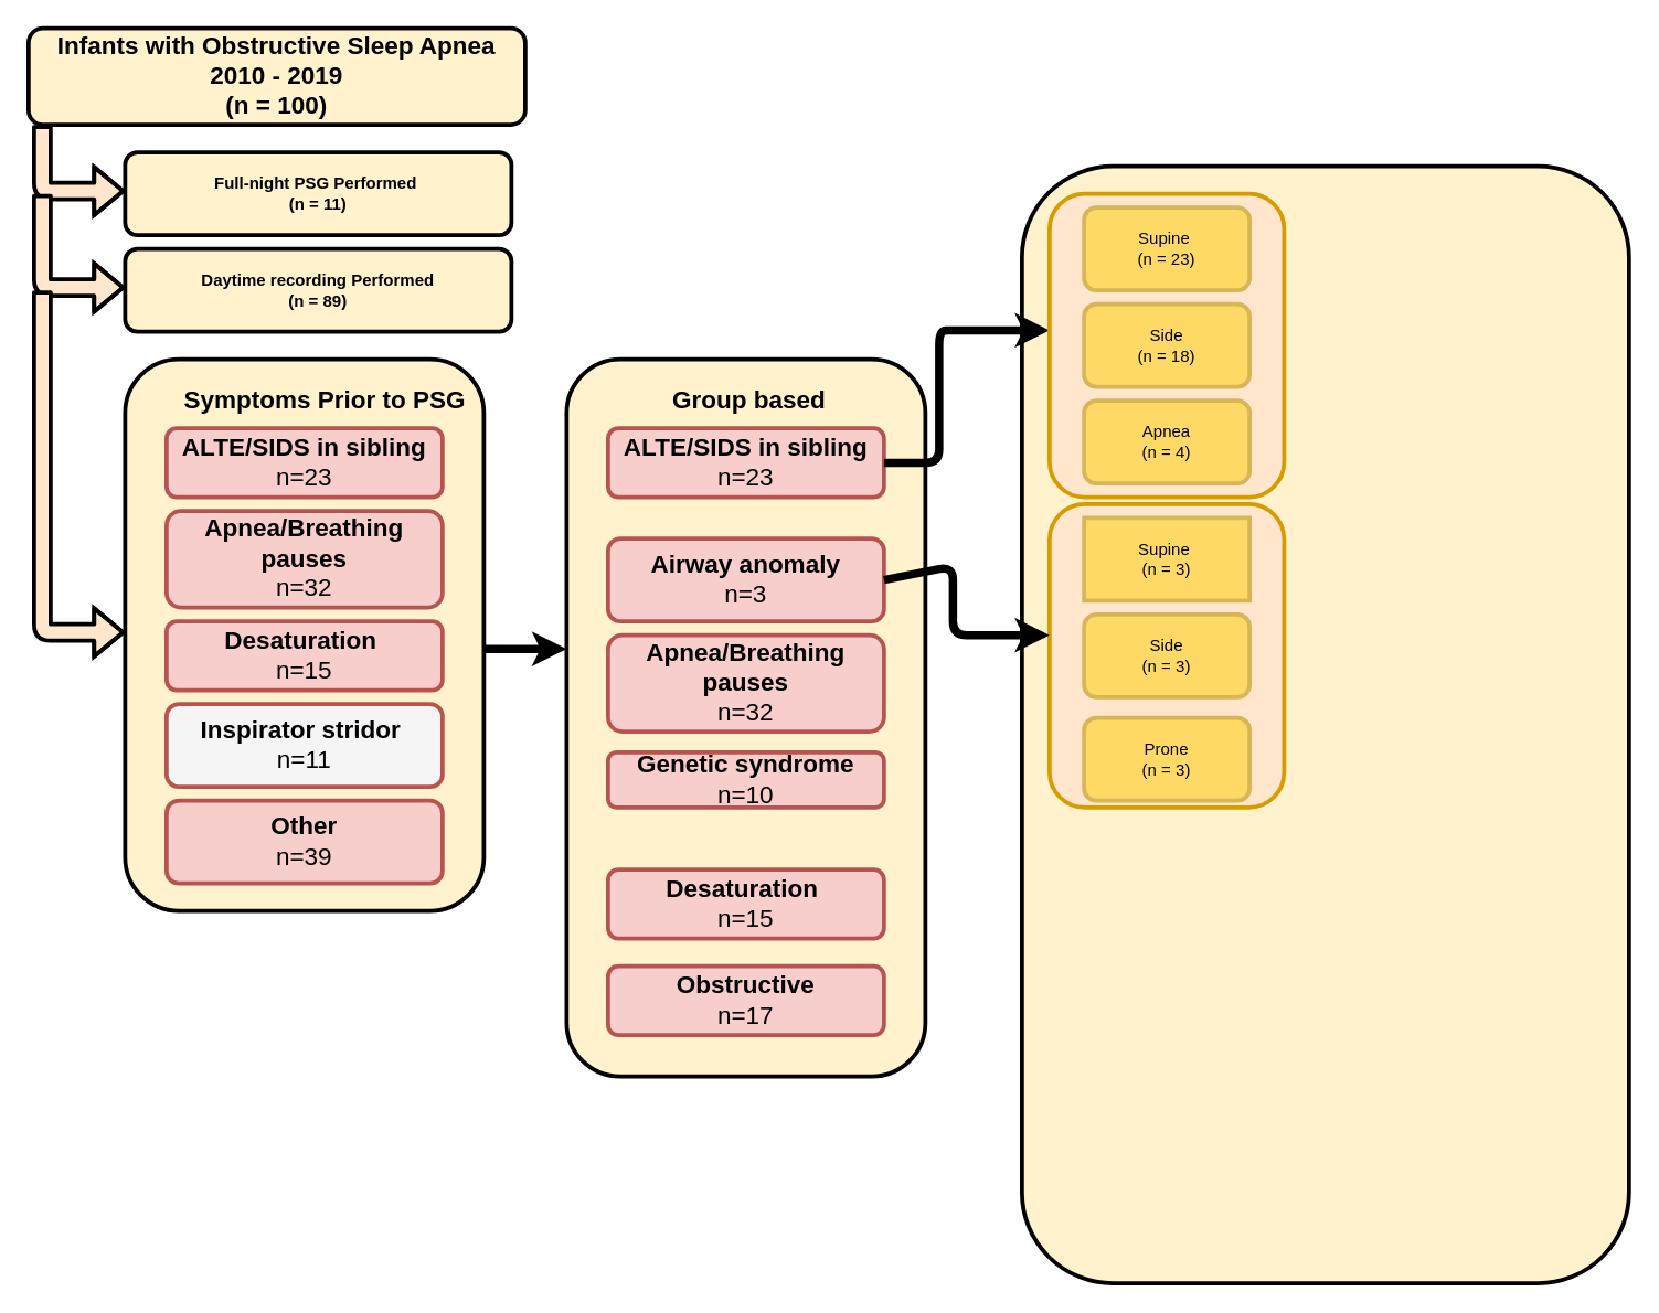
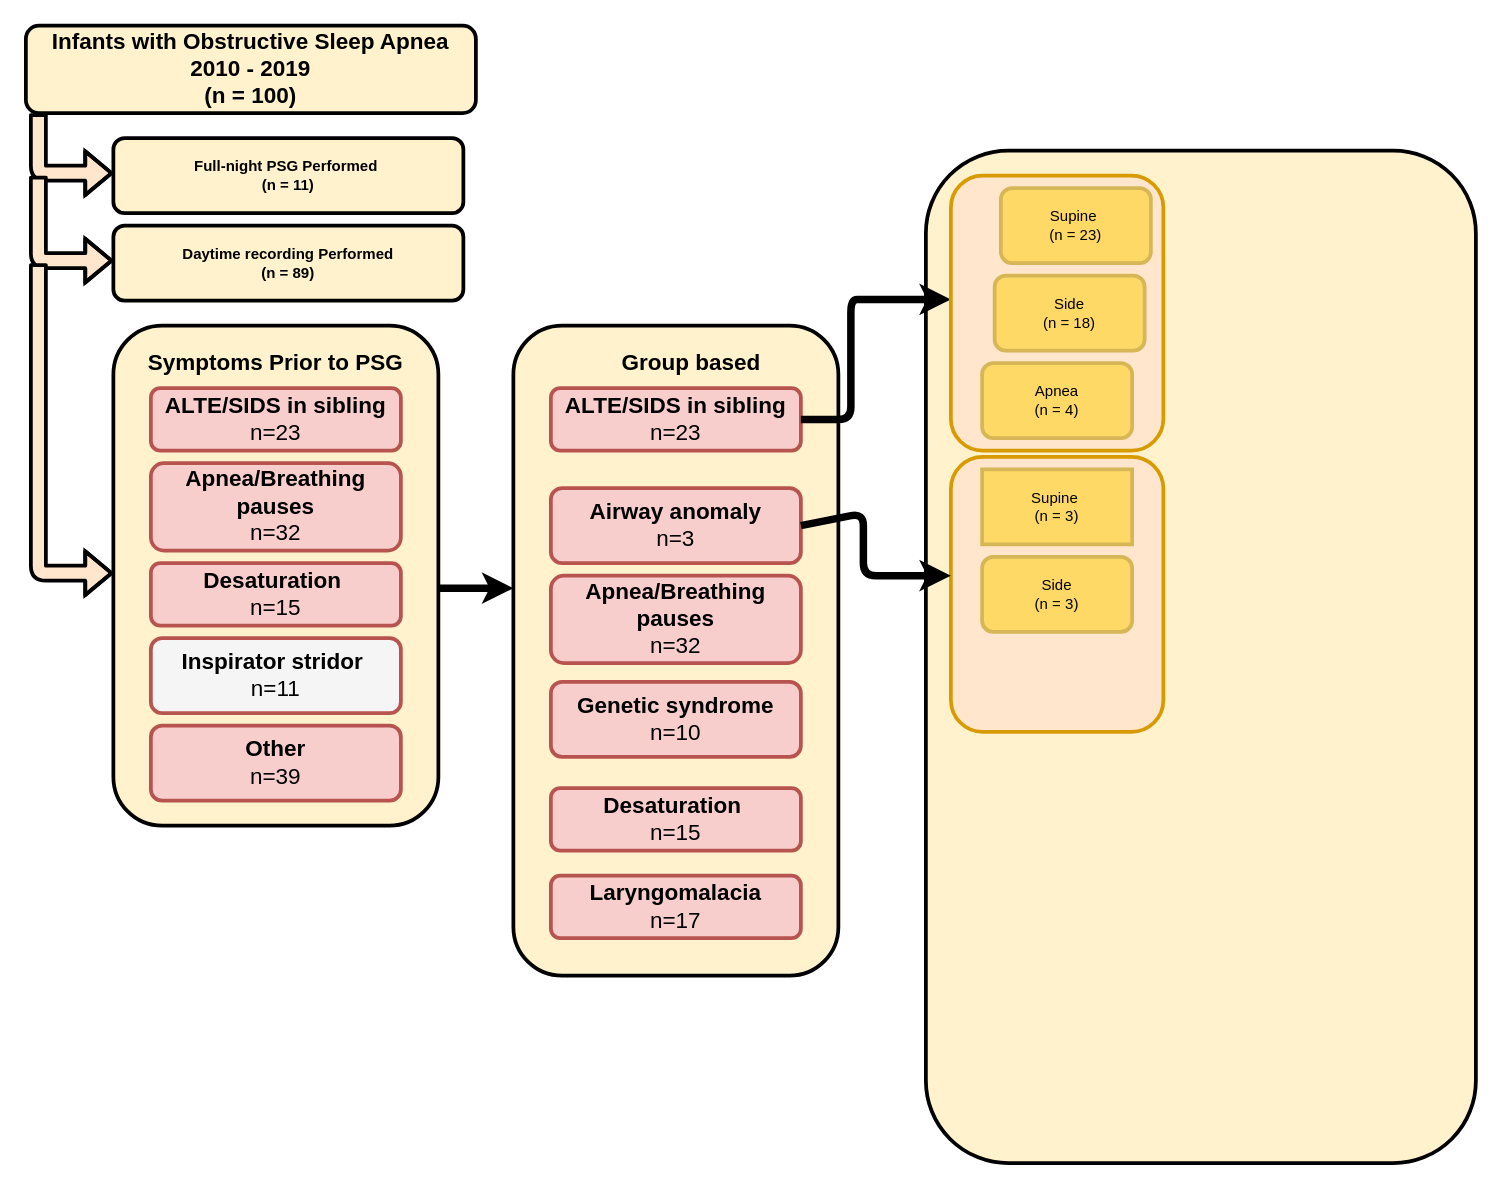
  <mxCell id="0" />
  <mxCell id="1" parent="0" />
  <mxCell id="2" value="&lt;b style=&quot;font-size: 18px&quot;&gt;Infants with Obstructive Sleep Apnea&lt;br&gt;2010 - 2019&lt;br&gt;(n = 100)&lt;/b&gt;" style="rounded=1;whiteSpace=wrap;html=1;fillColor=#fff2cc;strokeWidth=3;" parent="1" vertex="1"><mxGeometry x="20" width="360" height="70" as="geometry" y="20" /></mxCell>
  <mxCell id="3" value="" style="rounded=1;whiteSpace=wrap;html=1;fillColor=#fff2cc;strokeWidth=3;" parent="1" vertex="1"><mxGeometry x="90" y="260" width="260" height="400" as="geometry" /></mxCell>
  <mxCell id="4" value="&lt;font size=&quot;4&quot;&gt;&lt;b&gt;Desaturation&amp;nbsp;&lt;/b&gt;&lt;br&gt;n=15&lt;br&gt;&lt;/font&gt;" style="rounded=1;whiteSpace=wrap;html=1;fillColor=#f8cecc;strokeWidth=3;strokeColor=#b85450;" parent="1" vertex="1"><mxGeometry x="120" y="450" width="200" height="50" as="geometry" /></mxCell>
  <mxCell id="5" value="&lt;font size=&quot;4&quot;&gt;&lt;b&gt;Apnea/Breathing pauses&lt;/b&gt;&lt;br&gt;n=32&lt;br&gt;&lt;/font&gt;" style="rounded=1;whiteSpace=wrap;html=1;fillColor=#f8cecc;strokeWidth=3;strokeColor=#b85450;" parent="1" vertex="1"><mxGeometry x="120" y="370" width="200" height="70" as="geometry" /></mxCell>
  <mxCell id="6" value="&lt;font size=&quot;4&quot;&gt;&lt;b&gt;Inspirator stridor&amp;nbsp;&lt;/b&gt;&lt;br&gt;n=11&lt;br&gt;&lt;/font&gt;" style="rounded=1;whiteSpace=wrap;html=1;fillColor=#f5f5f5;strokeWidth=3;strokeColor=#b85450;" parent="1" vertex="1"><mxGeometry x="120" y="510" width="200" height="60" as="geometry" /></mxCell>
  <mxCell id="7" value="&lt;font size=&quot;4&quot;&gt;&lt;b&gt;Other&lt;/b&gt;&lt;br&gt;n=39&lt;br&gt;&lt;/font&gt;" style="rounded=1;whiteSpace=wrap;html=1;fillColor=#f8cecc;strokeWidth=3;strokeColor=#b85450;" parent="1" vertex="1"><mxGeometry x="120" y="580" width="200" height="60" as="geometry" /></mxCell>
- <mxCell id="8" value="&lt;b&gt;&lt;font style=&quot;font-size: 18px&quot;&gt;Symptoms Prior to PSG&lt;/font&gt;&lt;/b&gt;" style="text;html=1;strokeColor=none;fillColor=none;align=center;verticalAlign=middle;whiteSpace=wrap;rounded=0;" parent="1" vertex="1"><mxGeometry x="125" y="280" width="220" height="20" as="geometry" /></mxCell>
+ <mxCell id="8" value="&lt;b&gt;&lt;font style=&quot;font-size: 18px&quot;&gt;Symptoms Prior to PSG&lt;/font&gt;&lt;/b&gt;" style="text;html=1;strokeColor=none;fillColor=none;align=center;verticalAlign=middle;whiteSpace=wrap;rounded=0;" parent="1" vertex="1"><mxGeometry x="110" y="280" width="220" height="20" as="geometry" /></mxCell>
  <mxCell id="9" value="&lt;font size=&quot;4&quot;&gt;&lt;b&gt;ALTE/SIDS in sibling&lt;/b&gt;&lt;br&gt;n=23&lt;br&gt;&lt;/font&gt;" style="rounded=1;whiteSpace=wrap;html=1;fillColor=#f8cecc;strokeWidth=3;strokeColor=#b85450;" parent="1" vertex="1"><mxGeometry x="120" y="310" width="200" height="50" as="geometry" /></mxCell>
  <mxCell id="10" value="&lt;b&gt;Full-night PSG Performed&amp;nbsp;&lt;br&gt;(n = 11)&lt;/b&gt;" style="rounded=1;whiteSpace=wrap;html=1;fillColor=#fff2cc;strokeWidth=3;" parent="1" vertex="1"><mxGeometry x="90" y="110" width="280" height="60" as="geometry" /></mxCell>
  <mxCell id="11" value="&lt;b&gt;Daytime recording Performed&lt;br&gt;(n = 89)&lt;/b&gt;" style="rounded=1;whiteSpace=wrap;html=1;fillColor=#fff2cc;strokeWidth=3;" parent="1" vertex="1"><mxGeometry x="90" y="180" width="280" height="60" as="geometry" /></mxCell>
  <mxCell id="12" value="" style="shape=flexArrow;endArrow=classic;html=1;fillColor=#ffe6cc;strokeWidth=3;" parent="1" edge="1"><mxGeometry width="50" height="50" relative="1" as="geometry"><mxPoint x="30" y="90" as="sourcePoint" /><mxPoint x="90" y="138" as="targetPoint" /><Array as="points"><mxPoint x="30" y="138" /></Array></mxGeometry></mxCell>
  <mxCell id="13" value="" style="shape=flexArrow;endArrow=classic;html=1;fillColor=#ffe6cc;strokeWidth=3;" parent="1" edge="1"><mxGeometry width="50" height="50" relative="1" as="geometry"><mxPoint x="30" y="140" as="sourcePoint" /><mxPoint x="90" y="208" as="targetPoint" /><Array as="points"><mxPoint x="30" y="208" /></Array></mxGeometry></mxCell>
  <mxCell id="14" value="" style="shape=flexArrow;endArrow=classic;html=1;fillColor=#ffe6cc;strokeWidth=3;" edge="1" parent="1"><mxGeometry width="50" height="50" relative="1" as="geometry"><mxPoint x="30" y="210" as="sourcePoint" /><mxPoint x="90" y="458" as="targetPoint" /><Array as="points"><mxPoint x="30" y="458" /></Array></mxGeometry></mxCell>
  <mxCell id="15" value="" style="rounded=1;whiteSpace=wrap;html=1;fillColor=#fff2cc;strokeWidth=3;" vertex="1" parent="1"><mxGeometry x="410" y="260" width="260" height="520" as="geometry" /></mxCell>
  <mxCell id="16" value="" style="rounded=1;whiteSpace=wrap;html=1;fillColor=#fff2cc;strokeWidth=3;" vertex="1" parent="1"><mxGeometry x="740" y="120" width="440" height="810" as="geometry" /></mxCell>
- <mxCell id="17" value="&lt;b&gt;&lt;font style=&quot;font-size: 18px&quot;&gt;Group based&amp;nbsp;&lt;/font&gt;&lt;/b&gt;" style="text;html=1;strokeColor=none;fillColor=none;align=center;verticalAlign=middle;whiteSpace=wrap;rounded=0;" vertex="1" parent="1"><mxGeometry x="450" y="280" width="190" height="20" as="geometry" /></mxCell>
+ <mxCell id="17" value="&lt;b&gt;&lt;font style=&quot;font-size: 18px&quot;&gt;Group based&amp;nbsp;&lt;/font&gt;&lt;/b&gt;" style="text;html=1;strokeColor=none;fillColor=none;align=center;verticalAlign=middle;whiteSpace=wrap;rounded=0;" vertex="1" parent="1"><mxGeometry x="460" y="280" width="190" height="20" as="geometry" /></mxCell>
  <mxCell id="18" value="&lt;font size=&quot;4&quot;&gt;&lt;b&gt;ALTE/SIDS in sibling&lt;/b&gt;&lt;br&gt;n=23&lt;br&gt;&lt;/font&gt;" style="rounded=1;whiteSpace=wrap;html=1;fillColor=#f8cecc;strokeWidth=3;strokeColor=#b85450;" vertex="1" parent="1"><mxGeometry x="440" y="310" width="200" height="50" as="geometry" /></mxCell>
  <mxCell id="19" value="&lt;font size=&quot;4&quot;&gt;&lt;b&gt;Apnea/Breathing pauses&lt;/b&gt;&lt;br&gt;n=32&lt;br&gt;&lt;/font&gt;" style="rounded=1;whiteSpace=wrap;html=1;fillColor=#f8cecc;strokeWidth=3;strokeColor=#b85450;" vertex="1" parent="1"><mxGeometry x="440" y="460" width="200" height="70" as="geometry" /></mxCell>
  <mxCell id="20" value="&lt;font size=&quot;4&quot;&gt;&lt;b&gt;Desaturation&amp;nbsp;&lt;/b&gt;&lt;br&gt;n=15&lt;br&gt;&lt;/font&gt;" style="rounded=1;whiteSpace=wrap;html=1;fillColor=#f8cecc;strokeWidth=3;strokeColor=#b85450;" vertex="1" parent="1"><mxGeometry x="440" y="630" width="200" height="50" as="geometry" /></mxCell>
  <mxCell id="21" value="&lt;font size=&quot;4&quot;&gt;&lt;b&gt;Airway anomaly&lt;/b&gt;&lt;br&gt;n=3&lt;br&gt;&lt;/font&gt;" style="rounded=1;whiteSpace=wrap;html=1;fillColor=#f8cecc;strokeWidth=3;strokeColor=#b85450;" vertex="1" parent="1"><mxGeometry x="440" y="390" width="200" height="60" as="geometry" /></mxCell>
- <mxCell id="22" value="&lt;font size=&quot;4&quot;&gt;&lt;b&gt;Genetic syndrome&lt;/b&gt;&lt;br&gt;n=10&lt;br&gt;&lt;/font&gt;" style="rounded=1;whiteSpace=wrap;html=1;fillColor=#f8cecc;strokeWidth=3;strokeColor=#b85450;" vertex="1" parent="1"><mxGeometry x="440" y="545" width="200" height="40" as="geometry" /></mxCell>
- <mxCell id="23" value="&lt;font size=&quot;4&quot;&gt;&lt;b&gt;Obstructive&lt;/b&gt;&lt;br&gt;n=17&lt;br&gt;&lt;/font&gt;" style="rounded=1;whiteSpace=wrap;html=1;fillColor=#f8cecc;strokeWidth=3;strokeColor=#b85450;" vertex="1" parent="1"><mxGeometry x="440" y="700" width="200" height="50" as="geometry" /></mxCell>
+ <mxCell id="22" value="&lt;font size=&quot;4&quot;&gt;&lt;b&gt;Genetic syndrome&lt;/b&gt;&lt;br&gt;n=10&lt;br&gt;&lt;/font&gt;" style="rounded=1;whiteSpace=wrap;html=1;fillColor=#f8cecc;strokeWidth=3;strokeColor=#b85450;" vertex="1" parent="1"><mxGeometry x="440" y="545" width="200" height="60" as="geometry" /></mxCell>
+ <mxCell id="23" value="&lt;font size=&quot;4&quot;&gt;&lt;b&gt;Laryngomalacia&lt;/b&gt;&lt;br&gt;n=17&lt;br&gt;&lt;/font&gt;" style="rounded=1;whiteSpace=wrap;html=1;fillColor=#f8cecc;strokeWidth=3;strokeColor=#b85450;" vertex="1" parent="1"><mxGeometry x="440" y="700" width="200" height="50" as="geometry" /></mxCell>
  <mxCell id="24" value="" style="endArrow=classic;html=1;entryX=0;entryY=0.404;entryDx=0;entryDy=0;entryPerimeter=0;strokeWidth=6;" edge="1" parent="1" target="15"><mxGeometry width="50" height="50" relative="1" as="geometry"><mxPoint x="350" y="470" as="sourcePoint" /><mxPoint x="510" y="310" as="targetPoint" /><Array as="points"><mxPoint x="350" y="470" /></Array></mxGeometry></mxCell>
  <mxCell id="25" style="edgeStyle=orthogonalEdgeStyle;rounded=0;orthogonalLoop=1;jettySize=auto;html=1;exitX=0.5;exitY=1;exitDx=0;exitDy=0;strokeWidth=6;" edge="1" parent="1" source="16" target="16"><mxGeometry relative="1" as="geometry" /></mxCell>
  <mxCell id="26" value="" style="endArrow=classic;html=1;strokeWidth=6;exitX=1;exitY=0.5;exitDx=0;exitDy=0;entryX=0;entryY=0.45;entryDx=0;entryDy=0;entryPerimeter=0;" edge="1" parent="1" source="18" target="27"><mxGeometry width="50" height="50" relative="1" as="geometry"><mxPoint x="690" y="310" as="sourcePoint" /><mxPoint x="740" y="260" as="targetPoint" /><Array as="points"><mxPoint x="680" y="335" /><mxPoint x="680" y="239" /><mxPoint x="690" y="239" /></Array></mxGeometry></mxCell>
  <mxCell id="27" value="" style="rounded=1;whiteSpace=wrap;html=1;strokeColor=#d79b00;fillColor=#ffe6cc;strokeWidth=3;" vertex="1" parent="1"><mxGeometry x="760" y="140" width="170" height="220" as="geometry" /></mxCell>
- <mxCell id="28" value="Supine&amp;nbsp;&lt;br&gt;(n = 23)" style="rounded=1;whiteSpace=wrap;html=1;strokeColor=#d6b656;gradientColor=#ffd966;fillColor=#FFD966;strokeWidth=3;" vertex="1" parent="1"><mxGeometry x="785" y="150" width="120" height="60" as="geometry" /></mxCell>
- <mxCell id="29" value="Side&lt;br&gt;(n = 18)" style="rounded=1;whiteSpace=wrap;html=1;strokeColor=#d6b656;gradientColor=#ffd966;fillColor=#FFD966;strokeWidth=3;" vertex="1" parent="1"><mxGeometry x="785" y="220" width="120" height="60" as="geometry" /></mxCell>
+ <mxCell id="28" value="Supine&amp;nbsp;&lt;br&gt;(n = 23)" style="rounded=1;whiteSpace=wrap;html=1;strokeColor=#d6b656;gradientColor=#ffd966;fillColor=#FFD966;strokeWidth=3;" vertex="1" parent="1"><mxGeometry x="800" y="150" width="120" height="60" as="geometry" /></mxCell>
+ <mxCell id="29" value="Side&lt;br&gt;(n = 18)" style="rounded=1;whiteSpace=wrap;html=1;strokeColor=#d6b656;gradientColor=#ffd966;fillColor=#FFD966;strokeWidth=3;" vertex="1" parent="1"><mxGeometry x="795" y="220" width="120" height="60" as="geometry" /></mxCell>
  <mxCell id="30" value="Apnea&lt;br&gt;(n = 4)" style="rounded=1;whiteSpace=wrap;html=1;gradientColor=#ffd966;fillColor=#FFD966;strokeWidth=3;strokeColor=#D6B656;" vertex="1" parent="1"><mxGeometry x="785" y="290" width="120" height="60" as="geometry" /></mxCell>
  <mxCell id="31" value="" style="rounded=1;whiteSpace=wrap;html=1;strokeColor=#d79b00;fillColor=#ffe6cc;strokeWidth=3;" vertex="1" parent="1"><mxGeometry x="760" y="365" width="170" height="220" as="geometry" /></mxCell>
  <mxCell id="32" value="" style="endArrow=classic;html=1;strokeWidth=6;exitX=1;exitY=0.5;exitDx=0;exitDy=0;" edge="1" parent="1" source="21"><mxGeometry width="50" height="50" relative="1" as="geometry"><mxPoint x="710" y="510" as="sourcePoint" /><mxPoint x="760" y="460" as="targetPoint" /><Array as="points"><mxPoint x="690" y="410" /><mxPoint x="690" y="460" /></Array></mxGeometry></mxCell>
  <mxCell id="33" value="Supine&amp;nbsp;&lt;br&gt;(n = 3)" style="whiteSpace=wrap;html=1;strokeColor=#d6b656;gradientColor=#ffd966;fillColor=#FFD966;strokeWidth=3;rounded=0;" vertex="1" parent="1"><mxGeometry x="785" y="375" width="120" height="60" as="geometry" /></mxCell>
  <mxCell id="34" value="Side&lt;br&gt;(n = 3)" style="rounded=1;whiteSpace=wrap;html=1;strokeColor=#d6b656;gradientColor=#ffd966;fillColor=#FFD966;strokeWidth=3;" vertex="1" parent="1"><mxGeometry x="785" y="445" width="120" height="60" as="geometry" /></mxCell>
- <mxCell id="35" value="Prone&lt;br&gt;(n = 3)" style="rounded=1;whiteSpace=wrap;html=1;gradientColor=#ffd966;fillColor=#FFD966;strokeWidth=3;strokeColor=#D6B656;" vertex="1" parent="1"><mxGeometry x="785" y="520" width="120" height="60" as="geometry" /></mxCell>
